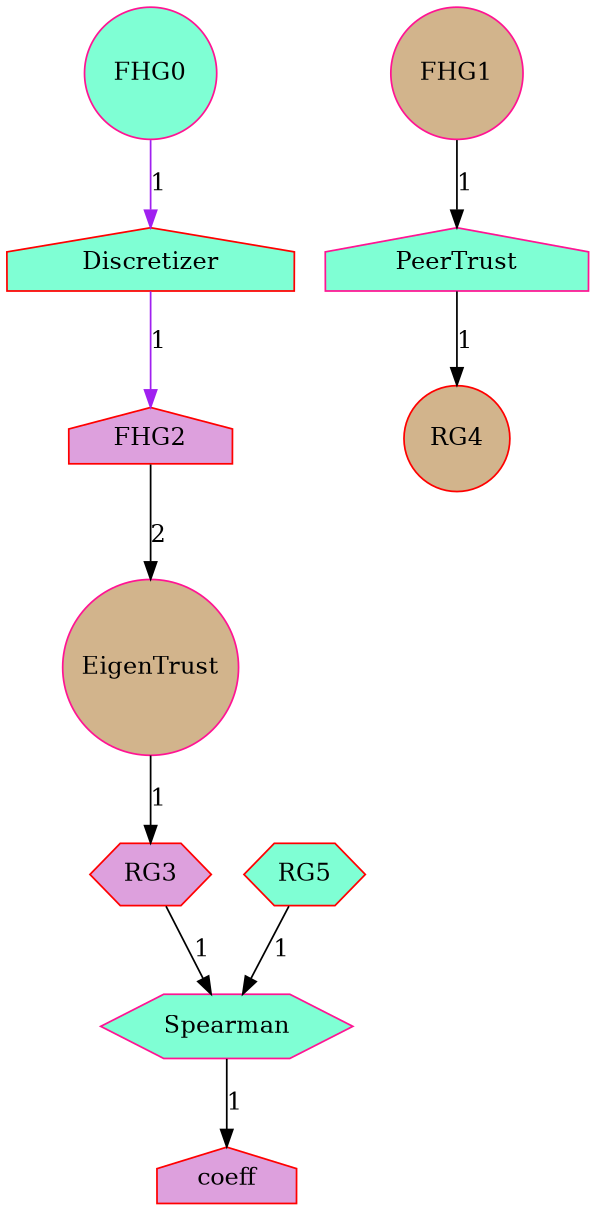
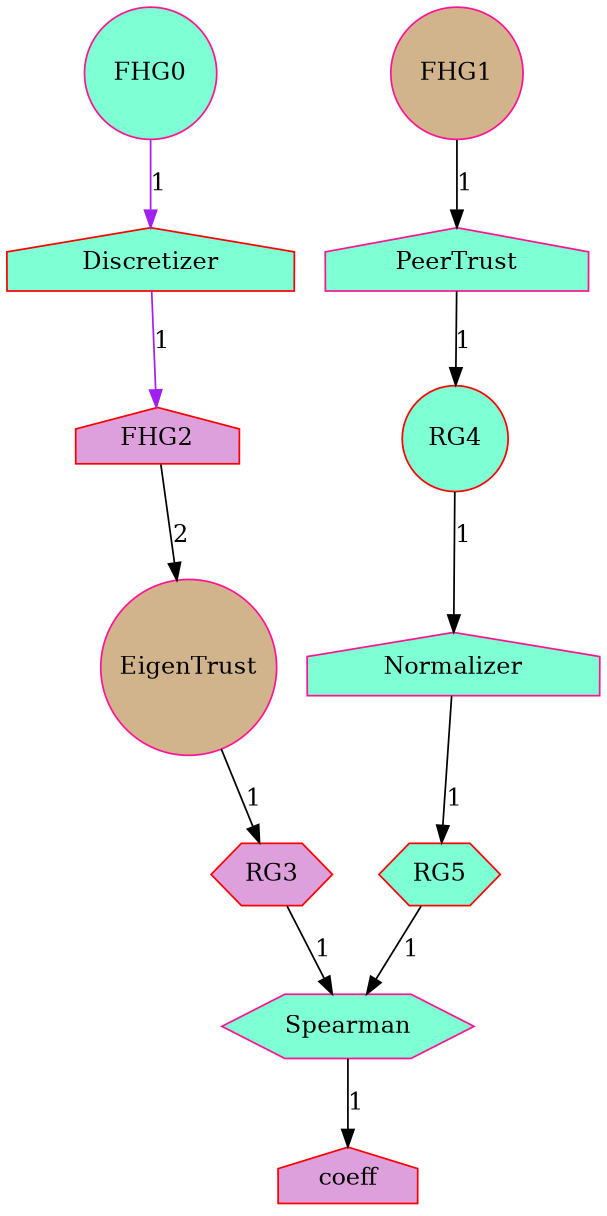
  digraph {
    node [color=deeppink fillcolor=aquamarine shape=house style=filled]
    edge [color=black]
    n1 [label=FHG0 shape=circle]
    n2 [color=red height=0.01 label=Discretizer width=1]
    n3 [color=red fillcolor=plum label=FHG2]
    n4 [fillcolor=tan height=0.01 label=EigenTrust shape=circle width=1]
    n5 [color=red fillcolor=plum label=RG3 shape=hexagon]
    n6 [height=0.01 label=Spearman shape=hexagon width=1]
    n7 [color=red fillcolor=plum label=coeff]
    n8 [fillcolor=tan label=FHG1 shape=circle]
    n9 [height=0.01 label=PeerTrust width=1]
-   n10 [color=red fillcolor=tan label=RG4 shape=circle]
+   n10 [color=red label=RG4 shape=circle]
+   n11 [height=0.01 label=Normalizer width=1]
    n12 [color=red label=RG5 shape=hexagon]
    n1 -> n2 [color=purple label=1]
    n2 -> n3 [color=purple label=1]
    n3 -> n4 [label=2]
    n4 -> n5 [label=1]
    n5 -> n6 [label=1]
    n6 -> n7 [label=1]
    n8 -> n9 [label=1]
    n9 -> n10 [label=1]
+   n10 -> n11 [label=1]
+   n11 -> n12 [label=1]
    n12 -> n6 [label=1]
  }
